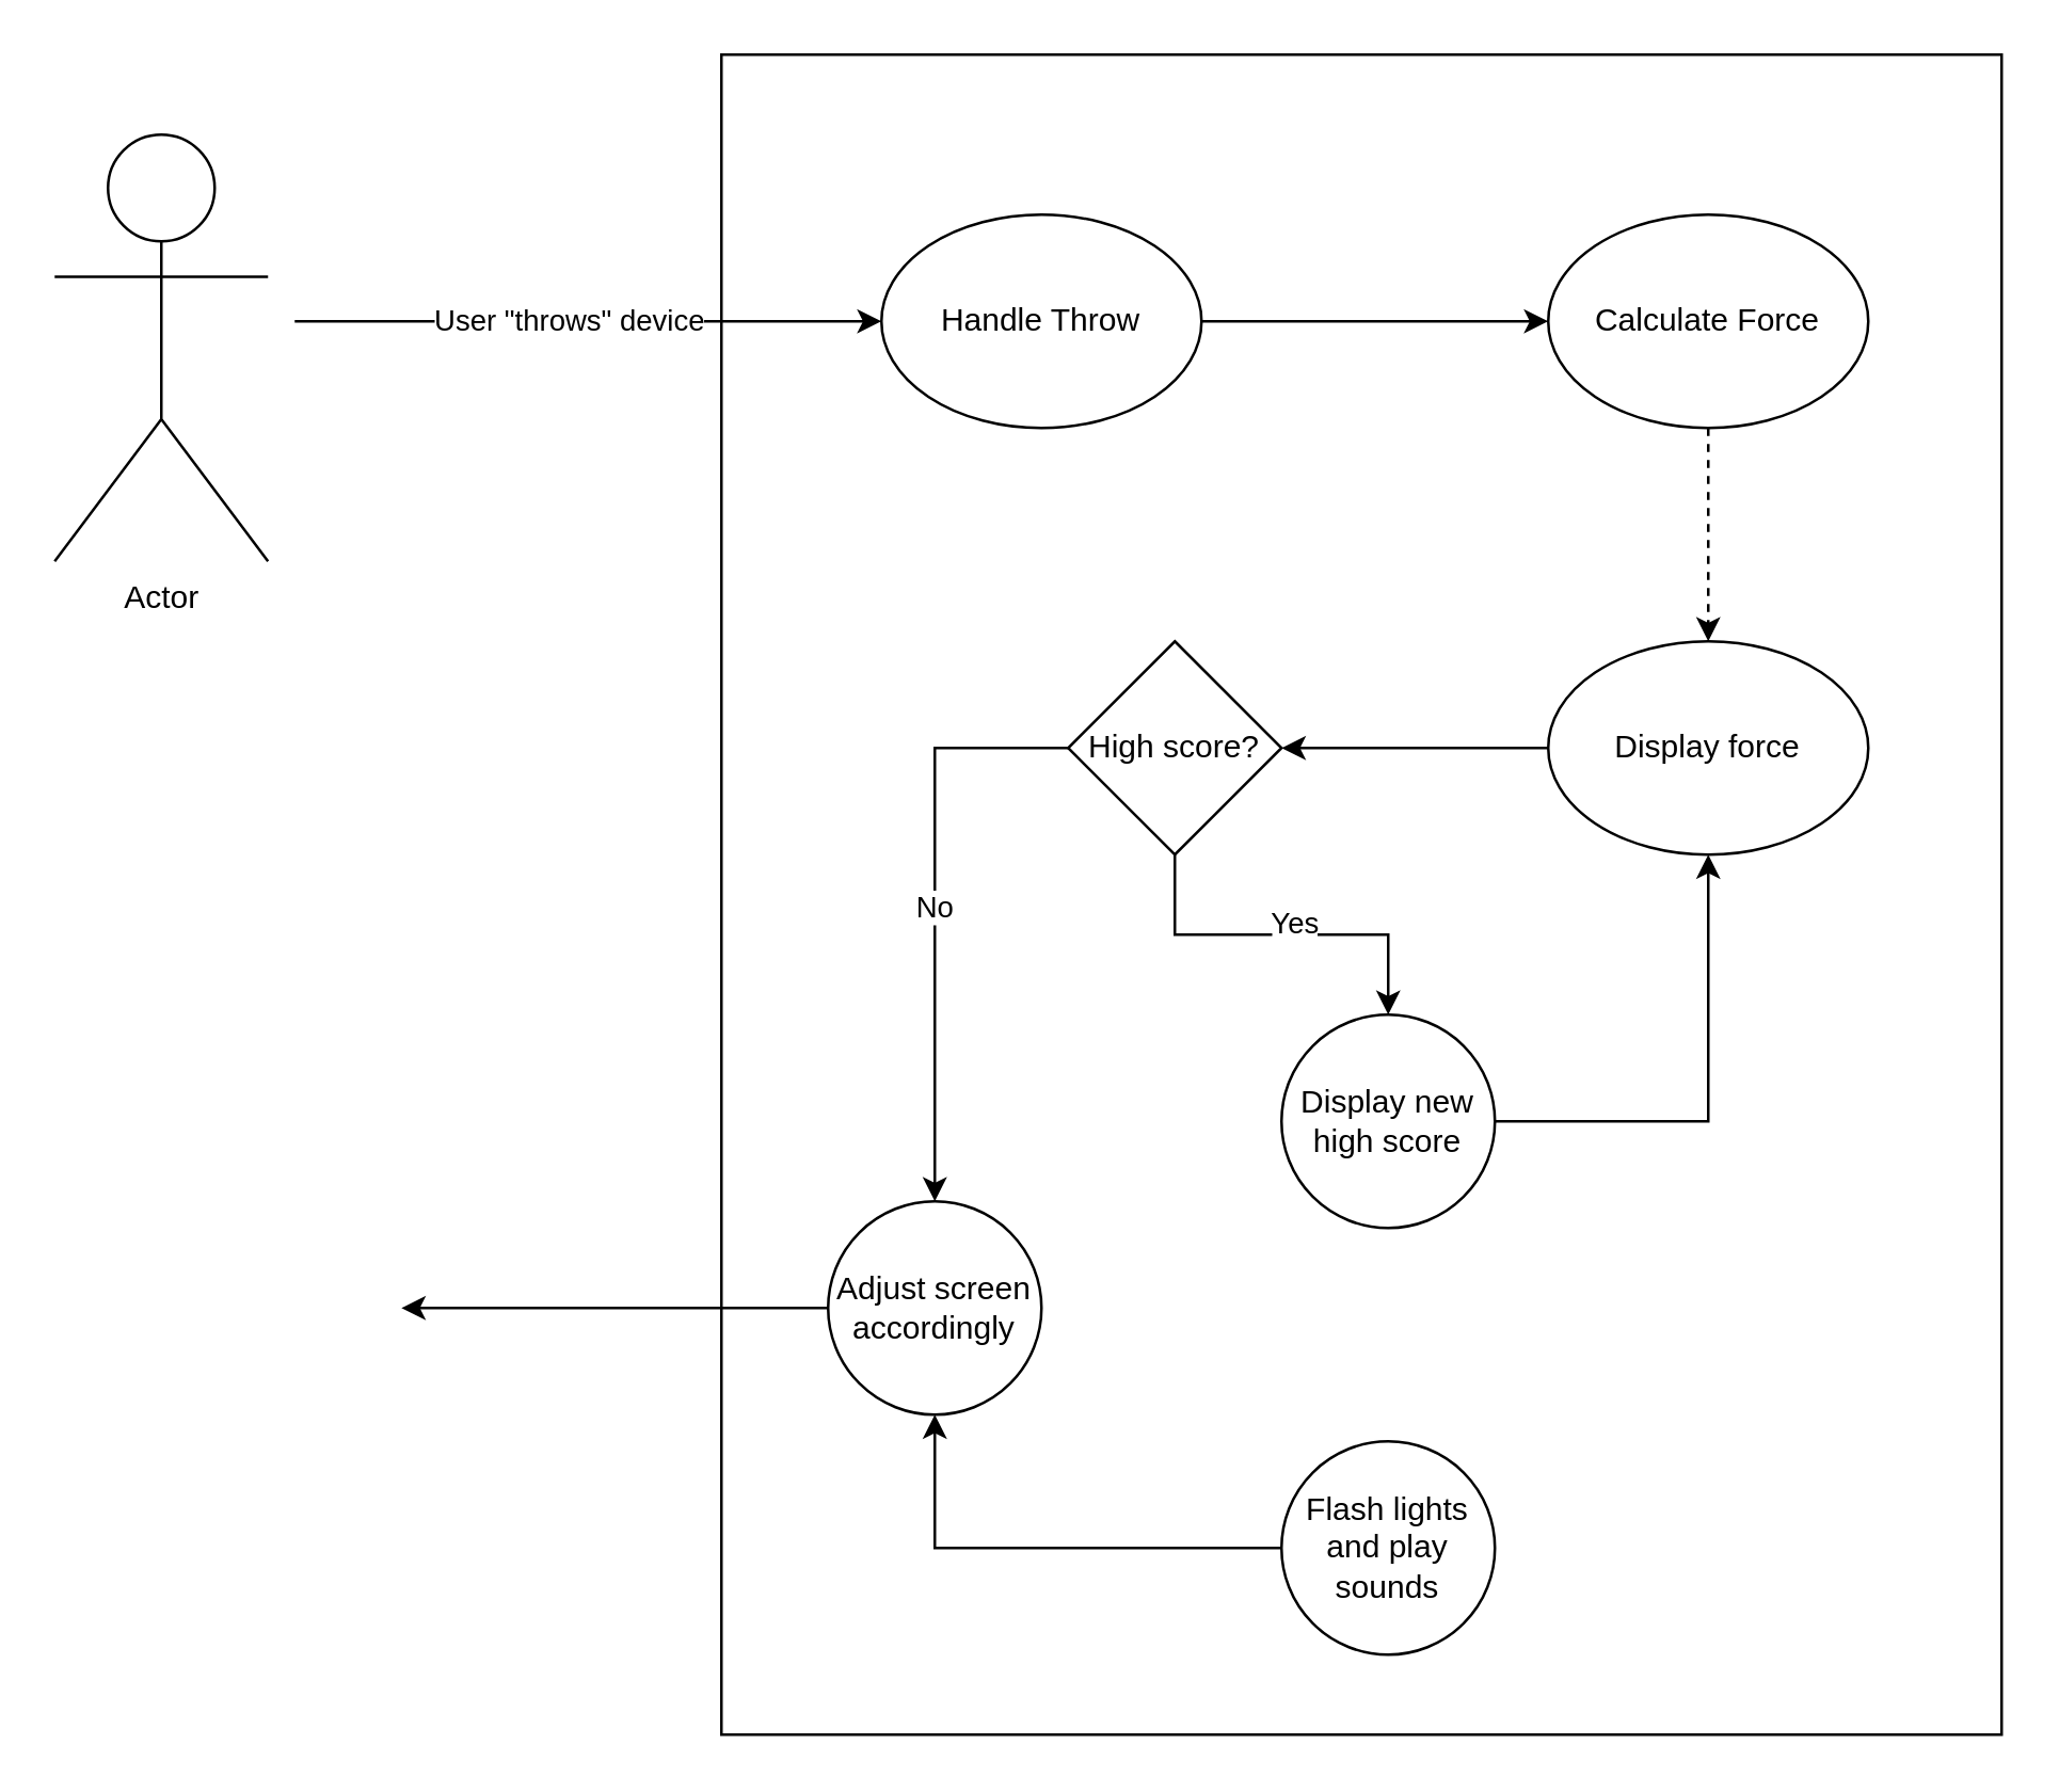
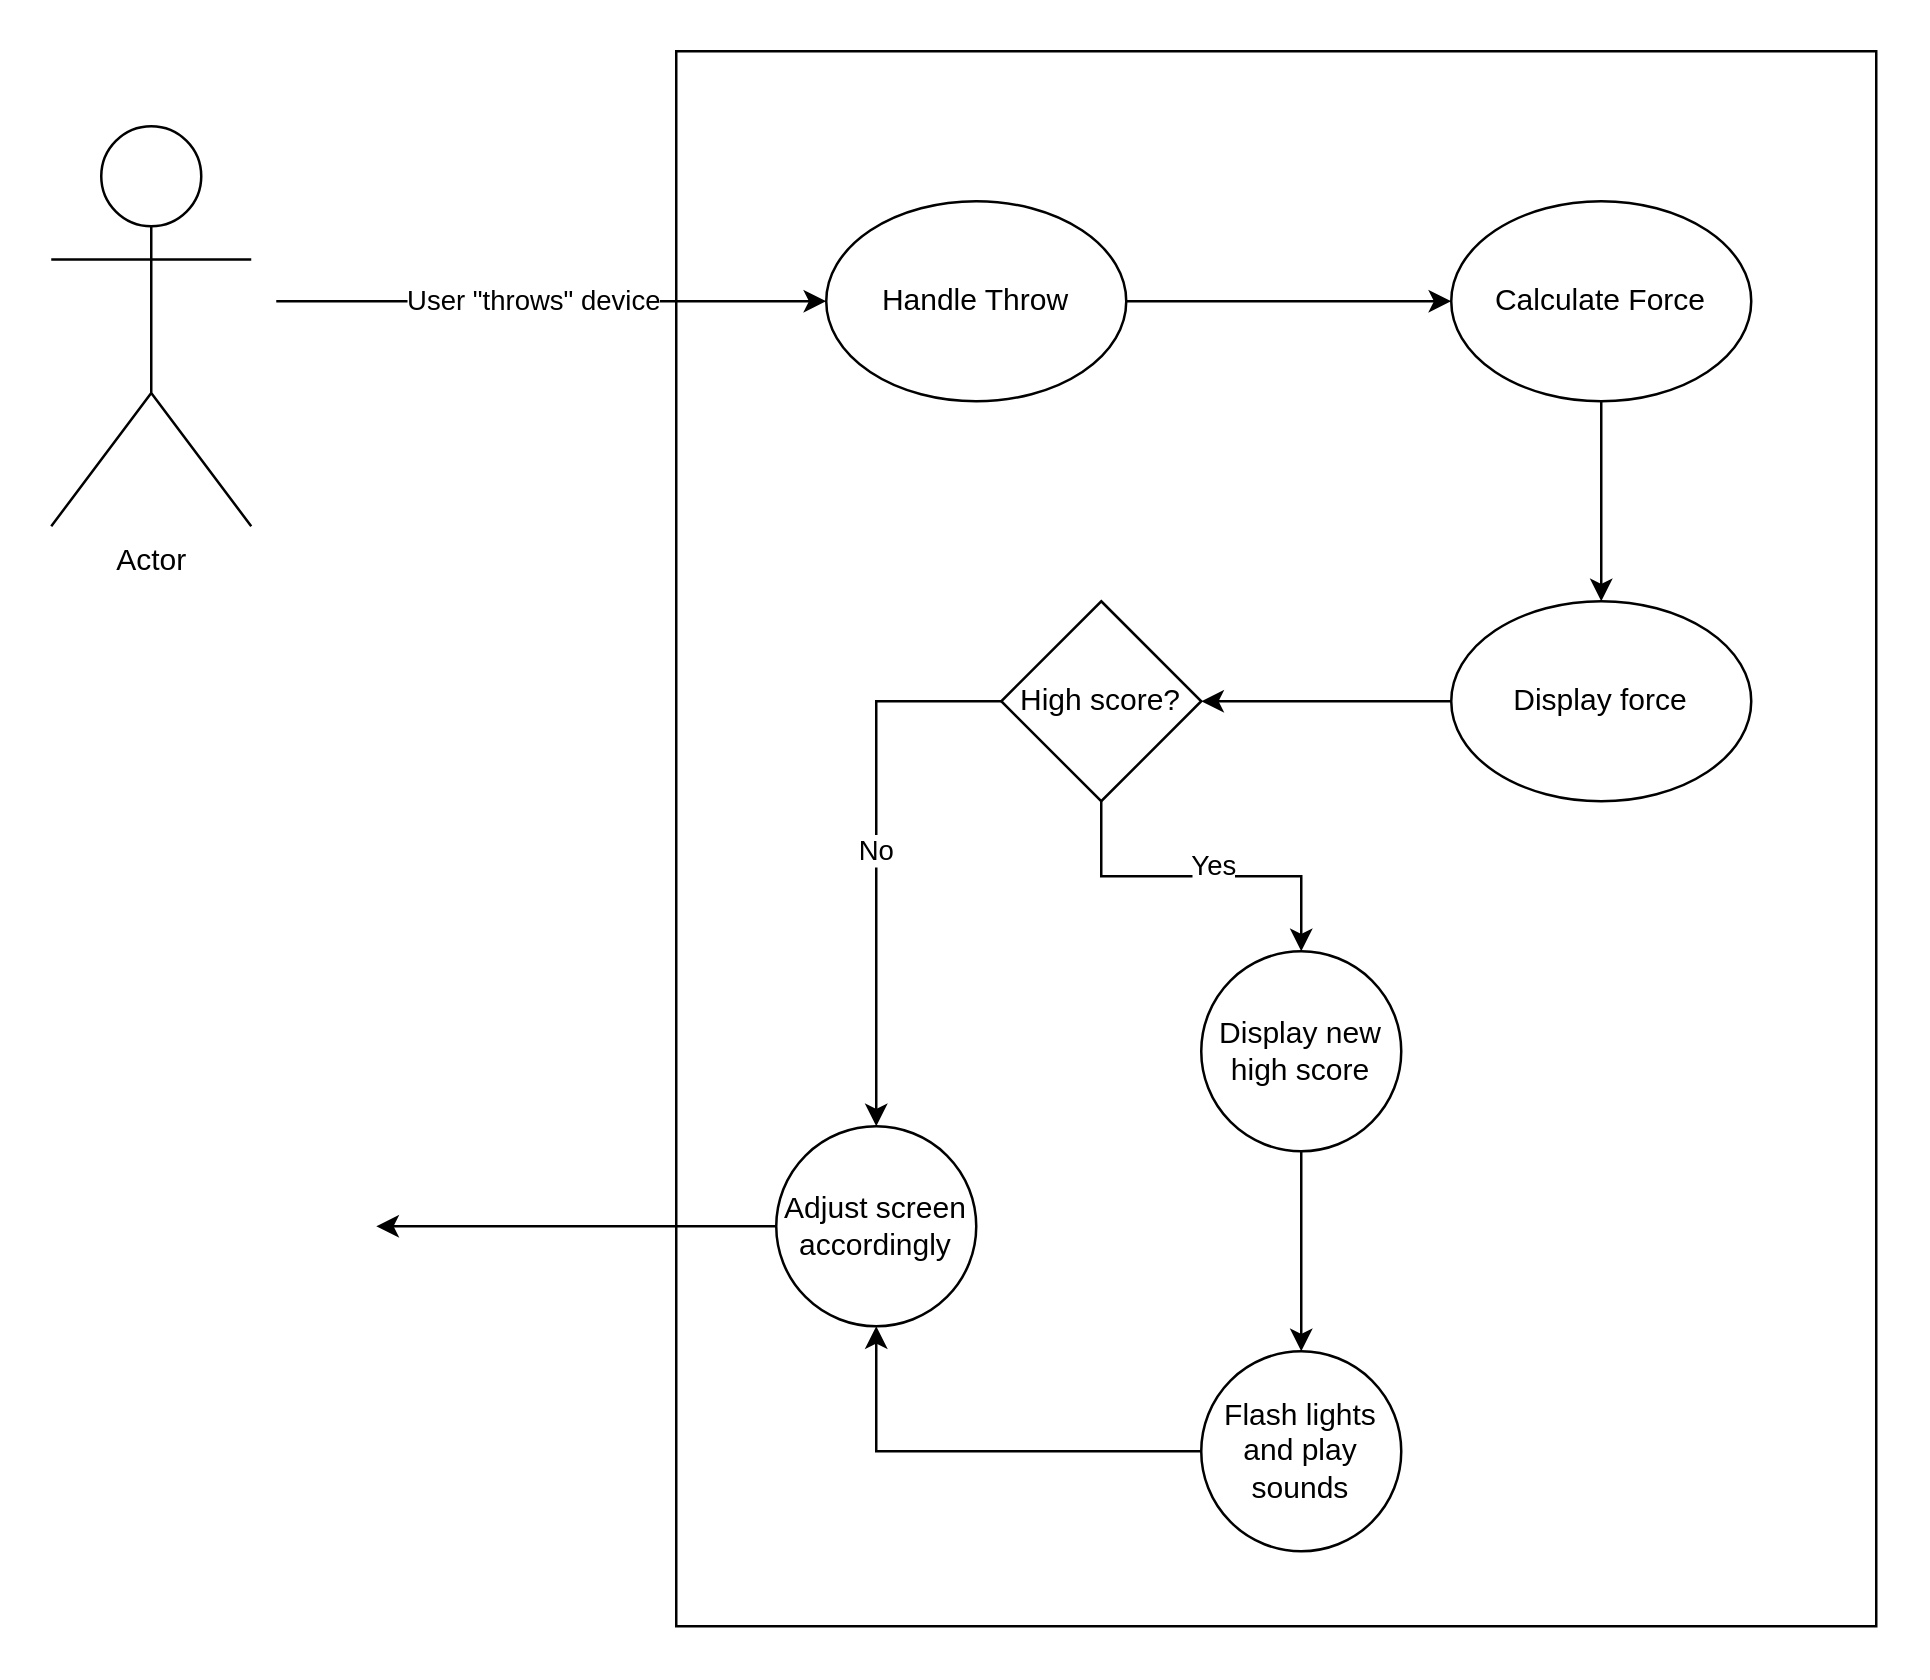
  <mxCell id="0" />
  <mxCell id="1" parent="0" />
  <mxCell id="2" value="Actor" style="shape=umlActor;verticalLabelPosition=bottom;verticalAlign=top;html=1;outlineConnect=0;" vertex="1" parent="1"><mxGeometry x="20" y="50" width="80" height="160" as="geometry" /></mxCell>
  <mxCell id="3" value="" style="rounded=0;whiteSpace=wrap;html=1;" vertex="1" parent="1"><mxGeometry x="270" y="20" width="480" height="630" as="geometry" /></mxCell>
  <mxCell id="4" value="" style="edgeStyle=orthogonalEdgeStyle;rounded=0;orthogonalLoop=1;jettySize=auto;html=1;" edge="1" parent="1" source="5" target="9"><mxGeometry relative="1" as="geometry" /></mxCell>
  <mxCell id="5" value="Handle Throw" style="ellipse;whiteSpace=wrap;html=1;" vertex="1" parent="1"><mxGeometry x="330" y="80" width="120" height="80" as="geometry" /></mxCell>
  <mxCell id="6" value="" style="endArrow=classic;html=1;rounded=0;entryX=0;entryY=0.5;entryDx=0;entryDy=0;" edge="1" parent="1" target="5"><mxGeometry width="50" height="50" relative="1" as="geometry"><mxPoint x="110" y="120" as="sourcePoint" /><mxPoint x="440" y="320" as="targetPoint" /></mxGeometry></mxCell>
  <mxCell id="7" value="User &quot;throws&quot; device" style="edgeLabel;html=1;align=center;verticalAlign=middle;resizable=0;points=[];" vertex="1" connectable="0" parent="6"><mxGeometry x="-0.073" y="1" relative="1" as="geometry"><mxPoint as="offset" /></mxGeometry></mxCell>
- <mxCell id="8" value="" style="edgeStyle=orthogonalEdgeStyle;rounded=0;orthogonalLoop=1;jettySize=auto;html=1;dashed=1;" edge="1" parent="1" source="9" target="11"><mxGeometry relative="1" as="geometry" /></mxCell>
+ <mxCell id="8" value="" style="edgeStyle=orthogonalEdgeStyle;rounded=0;orthogonalLoop=1;jettySize=auto;html=1;" edge="1" parent="1" source="9" target="11"><mxGeometry relative="1" as="geometry" /></mxCell>
  <mxCell id="9" value="Calculate Force" style="ellipse;whiteSpace=wrap;html=1;" vertex="1" parent="1"><mxGeometry x="580" y="80" width="120" height="80" as="geometry" /></mxCell>
  <mxCell id="10" value="" style="edgeStyle=orthogonalEdgeStyle;rounded=0;orthogonalLoop=1;jettySize=auto;html=1;" edge="1" parent="1" source="11" target="15"><mxGeometry relative="1" as="geometry" /></mxCell>
  <mxCell id="11" value="Display force" style="ellipse;whiteSpace=wrap;html=1;" vertex="1" parent="1"><mxGeometry x="580" y="240" width="120" height="80" as="geometry" /></mxCell>
  <mxCell id="12" value="" style="edgeStyle=orthogonalEdgeStyle;rounded=0;orthogonalLoop=1;jettySize=auto;html=1;" edge="1" parent="1" source="15" target="17"><mxGeometry relative="1" as="geometry" /></mxCell>
  <mxCell id="13" value="Yes" style="edgeLabel;html=1;align=center;verticalAlign=middle;resizable=0;points=[];" vertex="1" connectable="0" parent="12"><mxGeometry x="0.05" y="5" relative="1" as="geometry"><mxPoint as="offset" /></mxGeometry></mxCell>
  <mxCell id="14" value="No" style="edgeStyle=orthogonalEdgeStyle;rounded=0;orthogonalLoop=1;jettySize=auto;html=1;" edge="1" parent="1" source="15" target="19"><mxGeometry relative="1" as="geometry" /></mxCell>
  <mxCell id="15" value="High score?" style="rhombus;whiteSpace=wrap;html=1;" vertex="1" parent="1"><mxGeometry x="400" y="240" width="80" height="80" as="geometry" /></mxCell>
- <mxCell id="16" value="" style="edgeStyle=orthogonalEdgeStyle;rounded=0;orthogonalLoop=1;jettySize=auto;html=1;" edge="1" parent="1" source="17" target="11"><mxGeometry relative="1" as="geometry" /></mxCell>
+ <mxCell id="16" value="" style="edgeStyle=orthogonalEdgeStyle;rounded=0;orthogonalLoop=1;jettySize=auto;html=1;" edge="1" parent="1" source="17" target="20"><mxGeometry relative="1" as="geometry" /></mxCell>
  <mxCell id="17" value="Display new high score" style="ellipse;whiteSpace=wrap;html=1;" vertex="1" parent="1"><mxGeometry x="480" y="380" width="80" height="80" as="geometry" /></mxCell>
  <mxCell id="18" value="" style="edgeStyle=orthogonalEdgeStyle;rounded=0;orthogonalLoop=1;jettySize=auto;html=1;" edge="1" parent="1" source="19"><mxGeometry relative="1" as="geometry"><mxPoint x="150" y="490" as="targetPoint" /></mxGeometry></mxCell>
  <mxCell id="19" value="Adjust screen accordingly" style="ellipse;whiteSpace=wrap;html=1;" vertex="1" parent="1"><mxGeometry x="310" y="450" width="80" height="80" as="geometry" /></mxCell>
  <mxCell id="20" value="Flash lights and play sounds" style="ellipse;whiteSpace=wrap;html=1;" vertex="1" parent="1"><mxGeometry x="480" y="540" width="80" height="80" as="geometry" /></mxCell>
  <mxCell id="21" value="" style="endArrow=classic;html=1;rounded=0;entryX=0.5;entryY=1;entryDx=0;entryDy=0;exitX=0;exitY=0.5;exitDx=0;exitDy=0;" edge="1" parent="1" source="20" target="19"><mxGeometry width="50" height="50" relative="1" as="geometry"><mxPoint x="500" y="420" as="sourcePoint" /><mxPoint x="550" y="370" as="targetPoint" /><Array as="points"><mxPoint x="350" y="580" /></Array></mxGeometry></mxCell>
